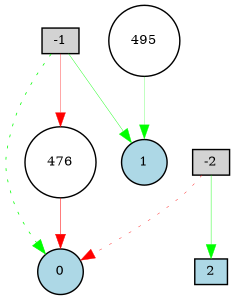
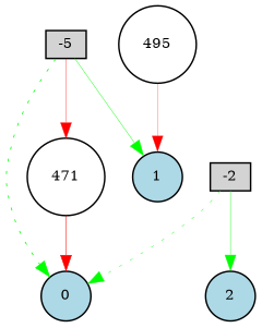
  digraph {
    node [fillcolor=lightblue fontsize=9 shape=circle style=filled]
    edge [color=green style=solid]
-   -1 [fillcolor=lightgray height=0.2 shape=box width=0.2]
+   -1 [fillcolor=lightgray height=0.2 shape=box width=0.2 label=-5]
    0 [height=0.2 width=0.2]
    1 [height=0.2 width=0.2]
-   476 [fillcolor=white height=0.2 width=0.2]
+   476 [fillcolor=white height=0.2 width=0.2 label=471]
    -2 [fillcolor=lightgray height=0.2 shape=box width=0.2]
-   2 [height=0.2 shape=box width=0.2]
+   2 [height=0.2 width=0.2]
    n7 [fillcolor=white height=0.2 label=495 width=0.2]
    -1 -> 0 [penwidth=0.5343606423151971 style=dotted]
    -1 -> 1 [penwidth=0.28528837663753137]
    -1 -> 476 [color=red penwidth=0.2427117587445153]
    476 -> 0 [color=red penwidth=0.3608980809664506]
-   -2 -> 0 [color=red penwidth=0.2738637893291168 style=dotted]
+   -2 -> 0 [penwidth=0.2738637893291168 style=dotted]
    -2 -> 2 [penwidth=0.28881907001494356]
-   n7 -> 1 [penwidth=0.16923839643633265]
+   n7 -> 1 [color=red penwidth=0.16923839643633265]
  }
